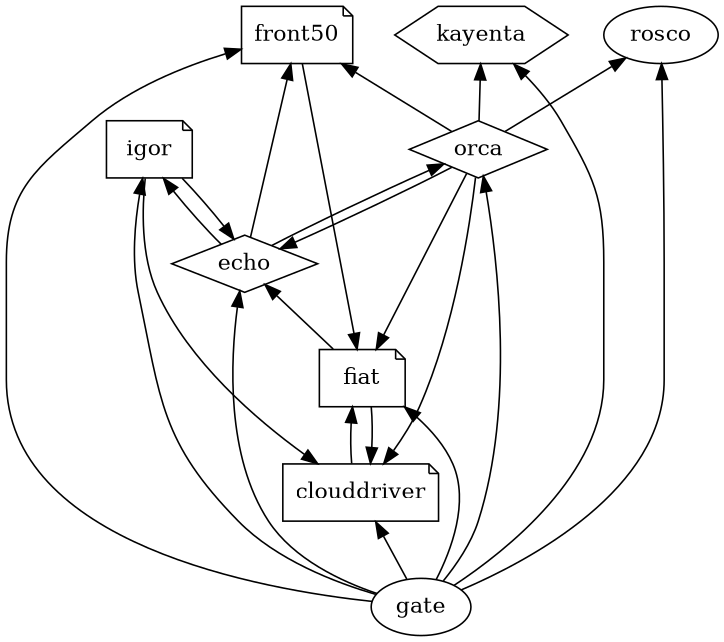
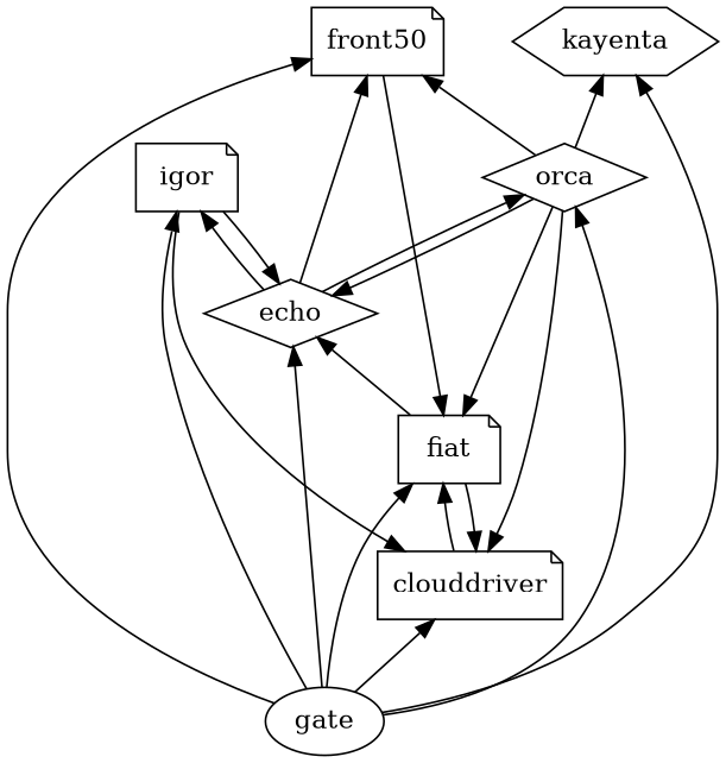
  strict digraph {
    rankdir=BT
    node [shape=note]
    n1 [label=clouddriver]
    n2 [label=fiat]
    n3 [label=echo shape=diamond]
    n4 [label=front50]
    n5 [label=igor]
    n6 [label=orca shape=diamond]
    n7 [label=kayenta shape=hexagon]
-   n8 [label=rosco shape=ellipse]
    n9 [label=gate shape=ellipse]
    n1 -> n2
    n2 -> n1
    n2 -> n3
    n3 -> n4
    n3 -> n5
    n3 -> n6
    n4 -> n2
    n5 -> n1
    n5 -> n3
    n6 -> n1
    n6 -> n2
    n6 -> n3
    n6 -> n4
    n6 -> n7
-   n6 -> n8
    n9 -> n1
    n9 -> n2
    n9 -> n3
    n9 -> n4
    n9 -> n5
    n9 -> n6
    n9 -> n7
-   n9 -> n8
  }
